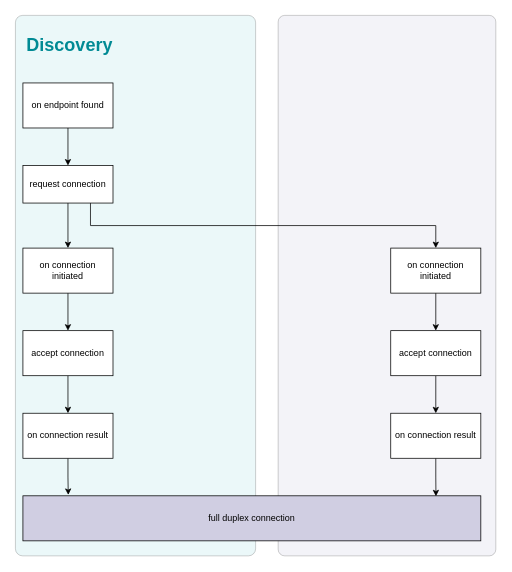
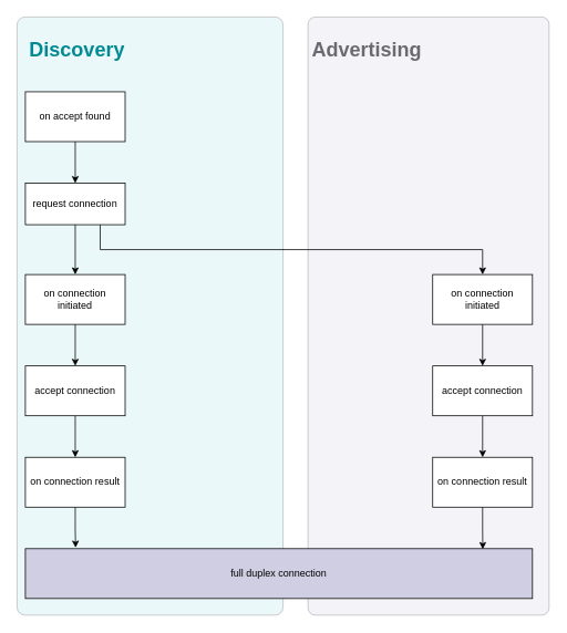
  <mxCell id="0" />
  <mxCell id="1" parent="0" />
  <mxCell id="2" value="" style="rounded=1;whiteSpace=wrap;html=1;fontColor=#008A94;fillColor=#D0CEE2;opacity=25;arcSize=3;" vertex="1" parent="1"><mxGeometry x="370" y="20" width="290" height="720" as="geometry" /></mxCell>
  <mxCell id="3" value="" style="rounded=1;whiteSpace=wrap;html=1;fillColor=#B0E3E6;opacity=25;arcSize=3;" vertex="1" parent="1"><mxGeometry x="20" y="20" width="320" height="720" as="geometry" /></mxCell>
  <mxCell id="4" style="edgeStyle=orthogonalEdgeStyle;rounded=0;orthogonalLoop=1;jettySize=auto;html=1;exitX=0.5;exitY=1;exitDx=0;exitDy=0;fontColor=#6B6A71;" edge="1" parent="1" source="5" target="8"><mxGeometry relative="1" as="geometry" /></mxCell>
- <mxCell id="5" value="on endpoint found" style="rounded=0;whiteSpace=wrap;html=1;" vertex="1" parent="1"><mxGeometry x="30" y="110" width="120" height="60" as="geometry" /></mxCell>
+ <mxCell id="5" value="on accept found" style="rounded=0;whiteSpace=wrap;html=1;" vertex="1" parent="1"><mxGeometry x="30" y="110" width="120" height="60" as="geometry" /></mxCell>
  <mxCell id="6" style="edgeStyle=orthogonalEdgeStyle;rounded=0;orthogonalLoop=1;jettySize=auto;html=1;exitX=0.5;exitY=1;exitDx=0;exitDy=0;entryX=0.5;entryY=0;entryDx=0;entryDy=0;fontColor=#6B6A71;" edge="1" parent="1" source="8" target="10"><mxGeometry relative="1" as="geometry" /></mxCell>
  <mxCell id="7" style="edgeStyle=orthogonalEdgeStyle;rounded=0;orthogonalLoop=1;jettySize=auto;html=1;exitX=0.75;exitY=1;exitDx=0;exitDy=0;entryX=0.5;entryY=0;entryDx=0;entryDy=0;fontColor=#6B6A71;" edge="1" parent="1" source="8" target="17"><mxGeometry relative="1" as="geometry" /></mxCell>
  <mxCell id="8" value="request connection" style="rounded=0;whiteSpace=wrap;html=1;" vertex="1" parent="1"><mxGeometry x="30" y="220" width="120" height="50" as="geometry" /></mxCell>
  <mxCell id="9" style="edgeStyle=orthogonalEdgeStyle;rounded=0;orthogonalLoop=1;jettySize=auto;html=1;exitX=0.5;exitY=1;exitDx=0;exitDy=0;fontColor=#6B6A71;" edge="1" parent="1" source="10" target="12"><mxGeometry relative="1" as="geometry" /></mxCell>
  <mxCell id="10" value="on connection initiated" style="rounded=0;whiteSpace=wrap;html=1;" vertex="1" parent="1"><mxGeometry x="30" y="330" width="120" height="60" as="geometry" /></mxCell>
  <mxCell id="11" style="edgeStyle=orthogonalEdgeStyle;rounded=0;orthogonalLoop=1;jettySize=auto;html=1;exitX=0.5;exitY=1;exitDx=0;exitDy=0;entryX=0.5;entryY=0;entryDx=0;entryDy=0;fontColor=#6B6A71;" edge="1" parent="1" source="12" target="14"><mxGeometry relative="1" as="geometry" /></mxCell>
  <mxCell id="12" value="accept connection" style="rounded=0;whiteSpace=wrap;html=1;" vertex="1" parent="1"><mxGeometry x="30" y="440" width="120" height="60" as="geometry" /></mxCell>
  <mxCell id="13" style="edgeStyle=orthogonalEdgeStyle;rounded=0;orthogonalLoop=1;jettySize=auto;html=1;exitX=0.5;exitY=1;exitDx=0;exitDy=0;entryX=0.099;entryY=-0.02;entryDx=0;entryDy=0;entryPerimeter=0;fontColor=#6B6A71;" edge="1" parent="1" source="14" target="15"><mxGeometry relative="1" as="geometry" /></mxCell>
  <mxCell id="14" value="on connection result" style="rounded=0;whiteSpace=wrap;html=1;" vertex="1" parent="1"><mxGeometry x="30" y="550" width="120" height="60" as="geometry" /></mxCell>
  <mxCell id="15" value="full duplex connection" style="rounded=0;whiteSpace=wrap;html=1;fillColor=#d0cee2;" vertex="1" parent="1"><mxGeometry x="30" y="660" width="610" height="60" as="geometry" /></mxCell>
  <mxCell id="16" style="edgeStyle=orthogonalEdgeStyle;rounded=0;orthogonalLoop=1;jettySize=auto;html=1;exitX=0.5;exitY=1;exitDx=0;exitDy=0;fontColor=#6B6A71;" edge="1" parent="1" source="17" target="19"><mxGeometry relative="1" as="geometry" /></mxCell>
  <mxCell id="17" value="on connection initiated" style="rounded=0;whiteSpace=wrap;html=1;" vertex="1" parent="1"><mxGeometry x="520" y="330" width="120" height="60" as="geometry" /></mxCell>
  <mxCell id="18" style="edgeStyle=orthogonalEdgeStyle;rounded=0;orthogonalLoop=1;jettySize=auto;html=1;exitX=0.5;exitY=1;exitDx=0;exitDy=0;fontColor=#6B6A71;" edge="1" parent="1" source="19" target="21"><mxGeometry relative="1" as="geometry" /></mxCell>
  <mxCell id="19" value="accept connection" style="rounded=0;whiteSpace=wrap;html=1;" vertex="1" parent="1"><mxGeometry x="520" y="440" width="120" height="60" as="geometry" /></mxCell>
  <mxCell id="20" style="edgeStyle=orthogonalEdgeStyle;rounded=0;orthogonalLoop=1;jettySize=auto;html=1;exitX=0.5;exitY=1;exitDx=0;exitDy=0;entryX=0.902;entryY=0.011;entryDx=0;entryDy=0;entryPerimeter=0;fontColor=#6B6A71;" edge="1" parent="1" source="21" target="15"><mxGeometry relative="1" as="geometry" /></mxCell>
  <mxCell id="21" value="on connection result" style="rounded=0;whiteSpace=wrap;html=1;" vertex="1" parent="1"><mxGeometry x="520" y="550" width="120" height="60" as="geometry" /></mxCell>
  <mxCell id="22" value="&lt;h1&gt;&lt;font color=&quot;#008a94&quot;&gt;Discovery&lt;/font&gt;&lt;/h1&gt;" style="text;html=1;strokeColor=none;fillColor=none;spacing=5;spacingTop=-20;whiteSpace=wrap;overflow=hidden;rounded=0;opacity=25;" vertex="1" parent="1"><mxGeometry x="30" y="40" width="190" height="120" as="geometry" /></mxCell>
+ <mxCell id="23" value="&lt;h1&gt;Advertising&lt;/h1&gt;" style="text;html=1;strokeColor=none;fillColor=none;spacing=5;spacingTop=-20;whiteSpace=wrap;overflow=hidden;rounded=0;fontColor=#6B6A71;opacity=25;" vertex="1" parent="1"><mxGeometry x="370" y="40" width="190" height="120" as="geometry" /></mxCell>
